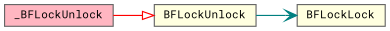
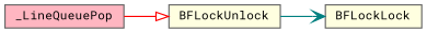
  digraph {
    fontname="Roboto Mono"
    rankdir=LR
    node [color=grey40 fillcolor=lightyellow fontname="Roboto Mono" fontsize=10 shape=box style=filled]
    edge [fontname="Roboto Mono" fontsize=10 labelfontname=Helvetica labelfontsize=10 style=solid]
-   n1 [color=gray40 fillcolor=lightpink fontcolor=black height=0.2 label=_BFLockUnlock width=0.4]
+   n1 [color=gray40 fillcolor=lightpink fontcolor=black height=0.2 label=_LineQueuePop width=0.4]
    n2 [height=0.2 label=BFLockUnlock width=0.4]
    n3 [height=0.2 label=BFLockLock width=0.4]
    n1 -> n2 [arrowhead=onormal color=red]
    n2 -> n3 [arrowhead=vee color=teal]
  }
